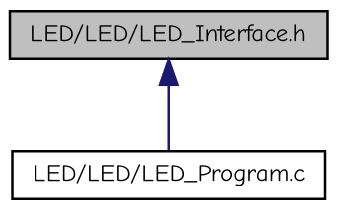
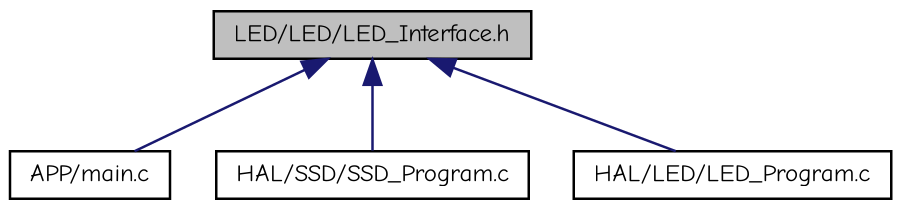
  digraph {
    fontname="Comic Neue"
    node [color=black fillcolor=white fontname="Comic Neue" fontsize=10 shape=record style=filled]
    edge [color=midnightblue dir=back fontname="Comic Neue" fontsize=10 labelfontname=Helvetica labelfontsize=10 style=solid]
    n1 [fillcolor=grey75 fontcolor=black height=0.2 label="LED/LED/LED_Interface.h" width=0.4]
-   n4 [height=0.2 label="LED/LED/LED_Program.c" width=0.4]
+   n2 [height=0.2 label="APP/main.c" width=0.4]
+   n3 [height=0.2 label="HAL/SSD/SSD_Program.c" width=0.4]
+   n4 [height=0.2 label="HAL/LED/LED_Program.c" width=0.4]
+   n1 -> n2
+   n1 -> n3
    n1 -> n4
  }
